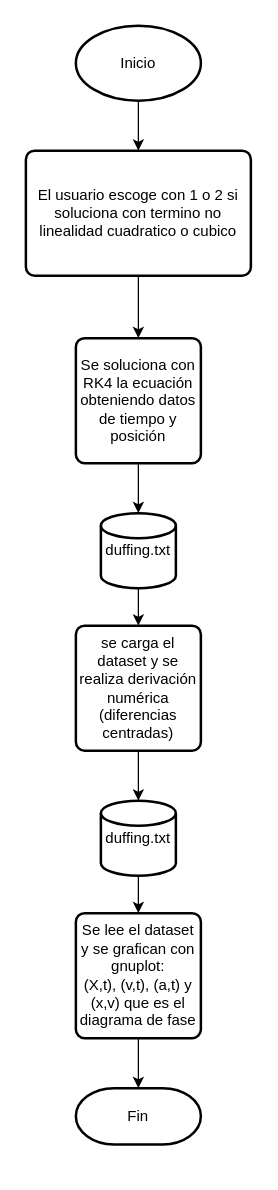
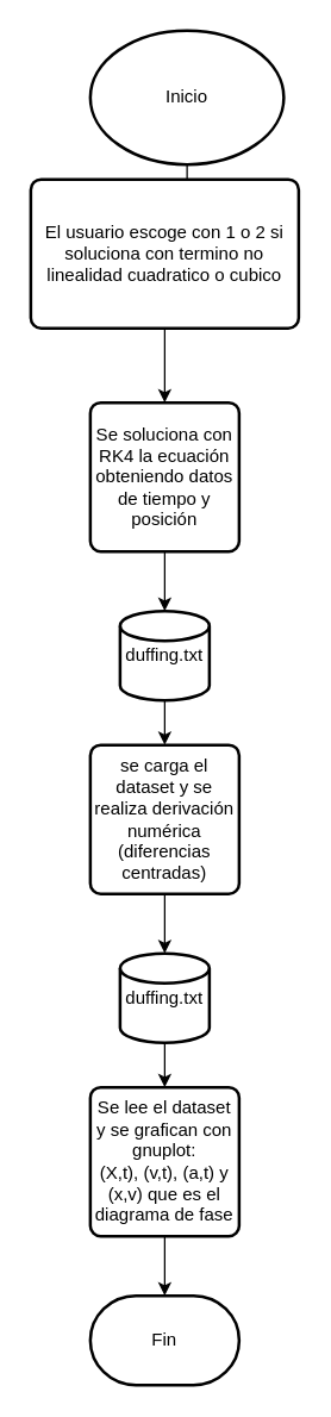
  <mxCell id="0" />
  <mxCell id="1" parent="0" />
  <mxCell id="2" style="edgeStyle=orthogonalEdgeStyle;rounded=0;orthogonalLoop=1;jettySize=auto;html=1;entryX=0.5;entryY=0;entryDx=0;entryDy=0;" edge="1" parent="1" source="3" target="6"><mxGeometry relative="1" as="geometry" /></mxCell>
- <mxCell id="3" value="Inicio" style="strokeWidth=2;html=1;shape=mxgraph.flowchart.start_1;whiteSpace=wrap;" vertex="1" parent="1"><mxGeometry x="60" y="20" width="100" height="60" as="geometry" /></mxCell>
- <mxCell id="4" value="Fin" style="strokeWidth=2;html=1;shape=mxgraph.flowchart.terminator;whiteSpace=wrap;" vertex="1" parent="1"><mxGeometry x="60" y="870" width="100" height="45" as="geometry" /></mxCell>
+ <mxCell id="3" value="Inicio" style="strokeWidth=2;html=1;shape=mxgraph.flowchart.start_1;whiteSpace=wrap;" vertex="1" parent="1"><mxGeometry x="60" y="20" width="130" height="90" as="geometry" /></mxCell>
+ <mxCell id="4" value="Fin" style="strokeWidth=2;html=1;shape=mxgraph.flowchart.terminator;whiteSpace=wrap;" vertex="1" parent="1"><mxGeometry x="60" y="870" width="100" height="60" as="geometry" /></mxCell>
  <mxCell id="5" style="edgeStyle=orthogonalEdgeStyle;rounded=0;orthogonalLoop=1;jettySize=auto;html=1;" edge="1" parent="1" source="6" target="7"><mxGeometry relative="1" as="geometry" /></mxCell>
  <mxCell id="6" value="El usuario escoge con 1 o 2 si soluciona con termino no linealidad cuadratico o cubico" style="rounded=1;whiteSpace=wrap;html=1;absoluteArcSize=1;arcSize=14;strokeWidth=2;" vertex="1" parent="1"><mxGeometry x="20" y="120" width="180" height="100" as="geometry" /></mxCell>
  <mxCell id="7" value="Se soluciona con RK4 la ecuación obteniendo datos de tiempo y posición" style="rounded=1;whiteSpace=wrap;html=1;absoluteArcSize=1;arcSize=14;strokeWidth=2;" vertex="1" parent="1"><mxGeometry x="60" y="270" width="100" height="100" as="geometry" /></mxCell>
  <mxCell id="8" style="edgeStyle=orthogonalEdgeStyle;rounded=0;orthogonalLoop=1;jettySize=auto;html=1;entryX=0.5;entryY=0;entryDx=0;entryDy=0;" edge="1" parent="1" source="9" target="10"><mxGeometry relative="1" as="geometry" /></mxCell>
  <mxCell id="9" value="duffing.txt" style="strokeWidth=2;html=1;shape=mxgraph.flowchart.database;whiteSpace=wrap;" vertex="1" parent="1"><mxGeometry x="80" y="410" width="60" height="60" as="geometry" /></mxCell>
  <mxCell id="10" value="se carga el dataset y se realiza derivación numérica (diferencias centradas)" style="rounded=1;whiteSpace=wrap;html=1;absoluteArcSize=1;arcSize=14;strokeWidth=2;" vertex="1" parent="1"><mxGeometry x="60" y="500" width="100" height="100" as="geometry" /></mxCell>
  <mxCell id="11" style="edgeStyle=orthogonalEdgeStyle;rounded=0;orthogonalLoop=1;jettySize=auto;html=1;entryX=0.5;entryY=0;entryDx=0;entryDy=0;" edge="1" parent="1" source="12" target="13"><mxGeometry relative="1" as="geometry" /></mxCell>
  <mxCell id="12" value="duffing.txt" style="strokeWidth=2;html=1;shape=mxgraph.flowchart.database;whiteSpace=wrap;" vertex="1" parent="1"><mxGeometry x="80" y="640" width="60" height="60" as="geometry" /></mxCell>
  <mxCell id="13" value="Se lee el dataset y se grafican con gnuplot:&lt;br&gt;(X,t), (v,t), (a,t) y (x,v) que es el diagrama de fase" style="rounded=1;whiteSpace=wrap;html=1;absoluteArcSize=1;arcSize=14;strokeWidth=2;" vertex="1" parent="1"><mxGeometry x="60" y="730" width="100" height="100" as="geometry" /></mxCell>
  <mxCell id="14" style="edgeStyle=orthogonalEdgeStyle;rounded=0;orthogonalLoop=1;jettySize=auto;html=1;entryX=0.5;entryY=0;entryDx=0;entryDy=0;entryPerimeter=0;" edge="1" parent="1" source="7" target="9"><mxGeometry relative="1" as="geometry" /></mxCell>
  <mxCell id="15" style="edgeStyle=orthogonalEdgeStyle;rounded=0;orthogonalLoop=1;jettySize=auto;html=1;entryX=0.5;entryY=0;entryDx=0;entryDy=0;entryPerimeter=0;" edge="1" parent="1" source="10" target="12"><mxGeometry relative="1" as="geometry" /></mxCell>
  <mxCell id="16" style="edgeStyle=orthogonalEdgeStyle;rounded=0;orthogonalLoop=1;jettySize=auto;html=1;entryX=0.5;entryY=0;entryDx=0;entryDy=0;entryPerimeter=0;" edge="1" parent="1" source="13" target="4"><mxGeometry relative="1" as="geometry" /></mxCell>
